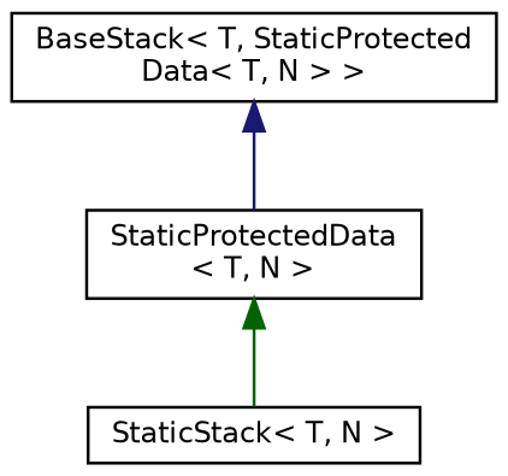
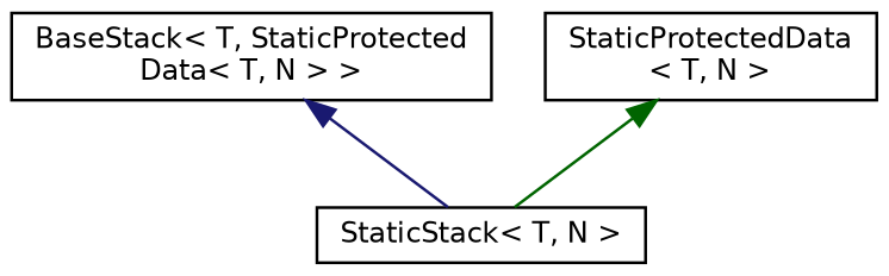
  digraph {
    rankdir=TB
    node [color=black fillcolor=white fontname=Helvetica fontsize=10 shape=record style=filled]
    edge [dir=back fontname=Helvetica fontsize=10 labelfontname=Helvetica labelfontsize=10 style=solid]
    n1 [height=0.2 label="BaseStack\< T, StaticProtected\lData\< T, N \> \>" width=0.4]
    n2 [height=0.2 label="StaticStack\< T, N \>" width=0.4]
    n3 [height=0.2 label="StaticProtectedData\l\< T, N \>" width=0.4]
-   n1 -> n3 [color=midnightblue]
+   n1 -> n2 [color=midnightblue]
    n3 -> n2 [color=darkgreen]
  }
